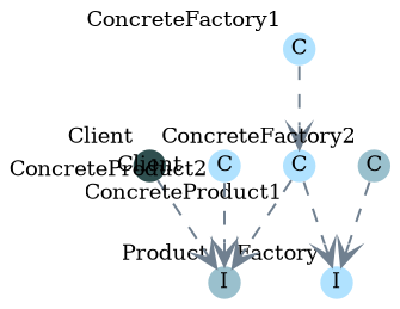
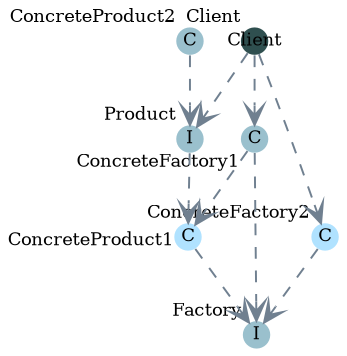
  digraph {
    node [fillcolor=lightblue3 fixedsize=true fontsize=9 penwidth=0 shape=circle style=filled color=black]
    edge [arrowhead=vee color=slategray style=dashed]
    Client [fillcolor=darkslategray width=0.2 xlabel=Client color=""]
    n2 [label=I width=0.2 xlabel=Product]
-   n3 [fillcolor=lightskyblue1 label=C width=0.2 xlabel=ConcreteFactory1]
-   n4 [label=C width=0.2 xlabel=ConcreteFactory2]
-   n5 [fillcolor=lightskyblue1 label=I width=0.2 xlabel=Factory]
+   n3 [label=C width=0.2 xlabel=ConcreteFactory1]
+   n4 [fillcolor=lightskyblue1 label=C width=0.2 xlabel=ConcreteFactory2]
+   n5 [label=I width=0.2 xlabel=Factory]
    n6 [fillcolor=lightskyblue1 label=C width=0.2 xlabel=ConcreteProduct1]
-   n7 [fillcolor=lightskyblue1 label=C width=0.2 xlabel=ConcreteProduct2]
+   n7 [label=C width=0.2 xlabel=ConcreteProduct2]
    Client -> n2
+   Client -> n3
+   Client -> n4
+   n3 -> n5
    n3 -> n6
    n4 -> n5
-   n6 -> n2
+   n2 -> n6
    n6 -> n5
    n7 -> n2
  }
